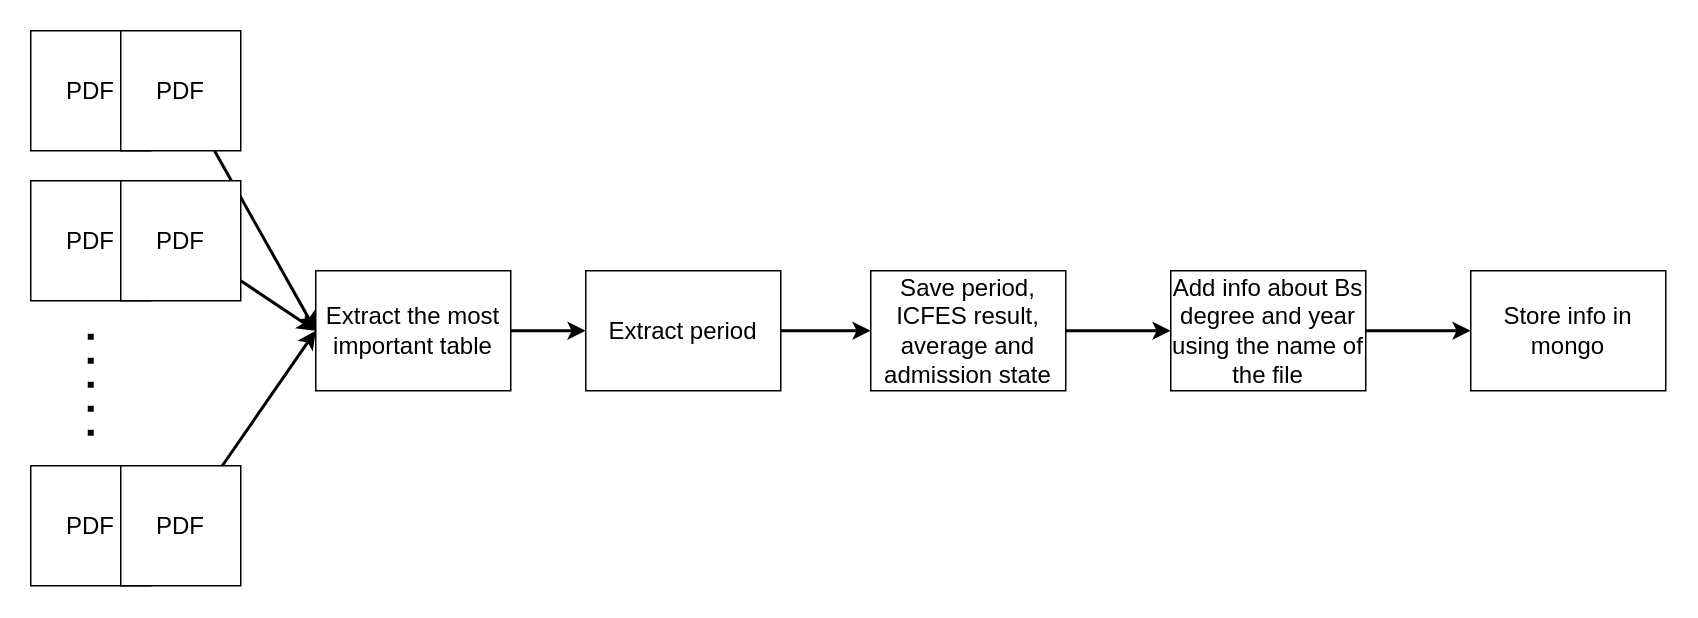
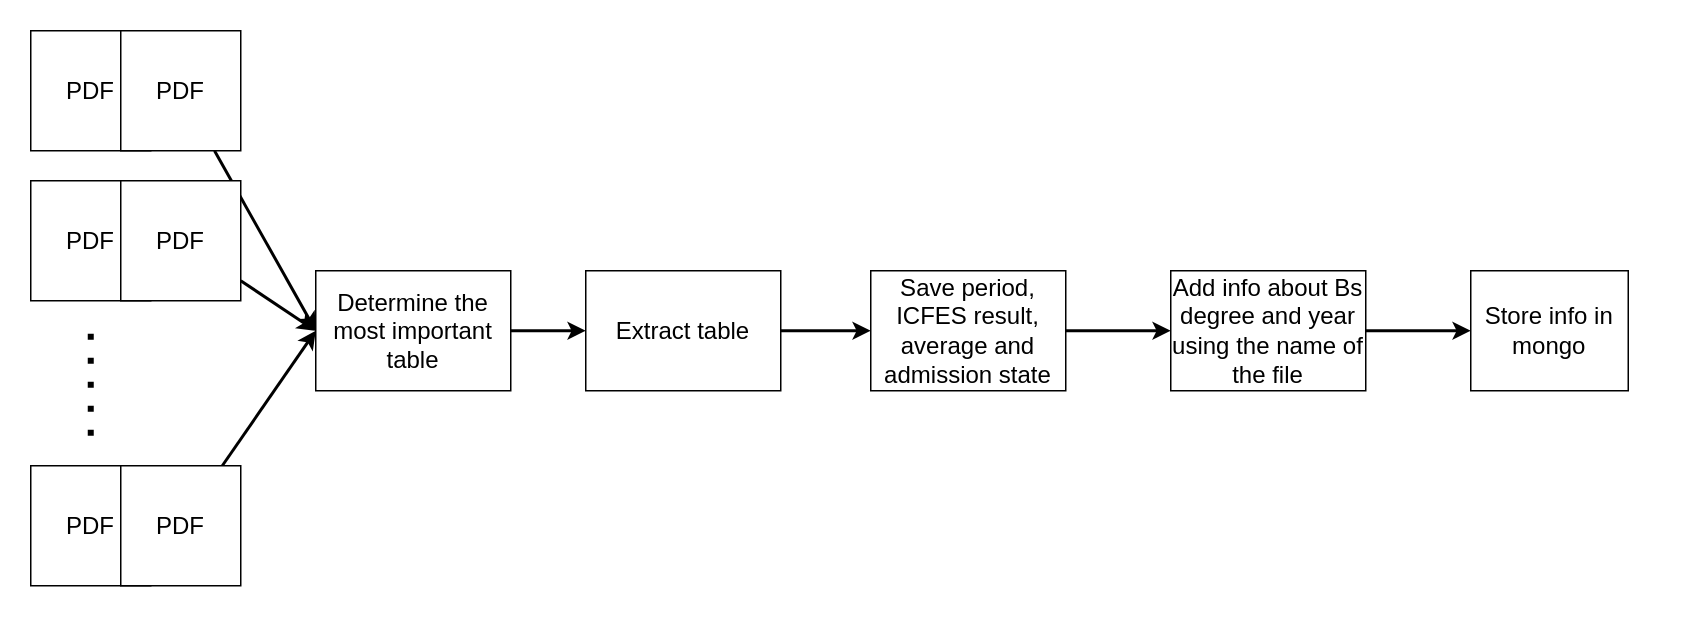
  <mxCell id="0" />
  <mxCell id="1" parent="0" />
  <mxCell id="2" value="&lt;font style=&quot;font-size: 16px;&quot;&gt;PDF&lt;/font&gt;" style="rounded=0;whiteSpace=wrap;html=1;" vertex="1" parent="1"><mxGeometry x="20" y="20" width="80" height="80" as="geometry" /></mxCell>
  <mxCell id="3" value="&lt;font style=&quot;font-size: 16px;&quot;&gt;PDF&lt;/font&gt;" style="rounded=0;whiteSpace=wrap;html=1;" vertex="1" parent="1"><mxGeometry x="20" y="120" width="80" height="80" as="geometry" /></mxCell>
  <mxCell id="4" value="&lt;font style=&quot;font-size: 16px;&quot;&gt;PDF&lt;/font&gt;" style="rounded=0;whiteSpace=wrap;html=1;" vertex="1" parent="1"><mxGeometry x="20" y="310" width="80" height="80" as="geometry" /></mxCell>
  <mxCell id="5" value="" style="endArrow=none;dashed=1;html=1;dashPattern=1 3;strokeWidth=4;rounded=0;fontSize=16;" edge="1" parent="1"><mxGeometry width="50" height="50" relative="1" as="geometry"><mxPoint x="60" y="290" as="sourcePoint" /><mxPoint x="60" y="220" as="targetPoint" /></mxGeometry></mxCell>
  <mxCell id="6" style="edgeStyle=none;rounded=0;orthogonalLoop=1;jettySize=auto;html=1;entryX=0;entryY=0.5;entryDx=0;entryDy=0;fontSize=16;strokeWidth=2;" edge="1" parent="1" source="7" target="13"><mxGeometry relative="1" as="geometry" /></mxCell>
  <mxCell id="7" value="&lt;font style=&quot;font-size: 16px;&quot;&gt;PDF&lt;/font&gt;" style="rounded=0;whiteSpace=wrap;html=1;" vertex="1" parent="1"><mxGeometry x="80" y="20" width="80" height="80" as="geometry" /></mxCell>
  <mxCell id="8" style="edgeStyle=none;rounded=0;orthogonalLoop=1;jettySize=auto;html=1;entryX=0;entryY=0.5;entryDx=0;entryDy=0;fontSize=16;strokeWidth=2;" edge="1" parent="1" source="9" target="13"><mxGeometry relative="1" as="geometry" /></mxCell>
  <mxCell id="9" value="&lt;font style=&quot;font-size: 16px;&quot;&gt;PDF&lt;/font&gt;" style="rounded=0;whiteSpace=wrap;html=1;" vertex="1" parent="1"><mxGeometry x="80" y="120" width="80" height="80" as="geometry" /></mxCell>
  <mxCell id="10" style="edgeStyle=none;rounded=0;orthogonalLoop=1;jettySize=auto;html=1;entryX=0;entryY=0.5;entryDx=0;entryDy=0;fontSize=16;strokeWidth=2;" edge="1" parent="1" source="11" target="13"><mxGeometry relative="1" as="geometry" /></mxCell>
  <mxCell id="11" value="&lt;font style=&quot;font-size: 16px;&quot;&gt;PDF&lt;/font&gt;" style="rounded=0;whiteSpace=wrap;html=1;" vertex="1" parent="1"><mxGeometry x="80" y="310" width="80" height="80" as="geometry" /></mxCell>
  <mxCell id="12" value="" style="edgeStyle=none;rounded=0;orthogonalLoop=1;jettySize=auto;html=1;fontSize=16;strokeWidth=2;" edge="1" parent="1" source="13" target="15"><mxGeometry relative="1" as="geometry" /></mxCell>
- <mxCell id="13" value="Extract the most important table" style="rounded=0;whiteSpace=wrap;html=1;fontSize=16;" vertex="1" parent="1"><mxGeometry x="210" y="180" width="130" height="80" as="geometry" /></mxCell>
+ <mxCell id="13" value="Determine the most important table" style="rounded=0;whiteSpace=wrap;html=1;fontSize=16;" vertex="1" parent="1"><mxGeometry x="210" y="180" width="130" height="80" as="geometry" /></mxCell>
  <mxCell id="14" value="" style="edgeStyle=none;rounded=0;orthogonalLoop=1;jettySize=auto;html=1;fontSize=16;strokeWidth=2;" edge="1" parent="1" source="15" target="17"><mxGeometry relative="1" as="geometry" /></mxCell>
- <mxCell id="15" value="Extract period" style="rounded=0;whiteSpace=wrap;html=1;fontSize=16;" vertex="1" parent="1"><mxGeometry x="390" y="180" width="130" height="80" as="geometry" /></mxCell>
+ <mxCell id="15" value="Extract table" style="rounded=0;whiteSpace=wrap;html=1;fontSize=16;" vertex="1" parent="1"><mxGeometry x="390" y="180" width="130" height="80" as="geometry" /></mxCell>
  <mxCell id="16" value="" style="edgeStyle=none;rounded=0;orthogonalLoop=1;jettySize=auto;html=1;fontSize=16;strokeWidth=2;" edge="1" parent="1" source="17" target="19"><mxGeometry relative="1" as="geometry" /></mxCell>
  <mxCell id="17" value="Save period, ICFES result, average and admission state" style="rounded=0;whiteSpace=wrap;html=1;fontSize=16;" vertex="1" parent="1"><mxGeometry x="580" y="180" width="130" height="80" as="geometry" /></mxCell>
  <mxCell id="18" value="" style="edgeStyle=none;rounded=0;orthogonalLoop=1;jettySize=auto;html=1;fontSize=16;strokeWidth=2;" edge="1" parent="1" source="19" target="20"><mxGeometry relative="1" as="geometry" /></mxCell>
  <mxCell id="19" value="Add info about Bs degree and year using the name of the file" style="rounded=0;whiteSpace=wrap;html=1;fontSize=16;" vertex="1" parent="1"><mxGeometry x="780" y="180" width="130" height="80" as="geometry" /></mxCell>
- <mxCell id="20" value="Store info in mongo" style="rounded=0;whiteSpace=wrap;html=1;fontSize=16;" vertex="1" parent="1"><mxGeometry x="980" y="180" width="130" height="80" as="geometry" /></mxCell>
+ <mxCell id="20" value="Store info in mongo" style="rounded=0;whiteSpace=wrap;html=1;fontSize=16;" vertex="1" parent="1"><mxGeometry x="980" y="180" width="105" height="80" as="geometry" /></mxCell>
